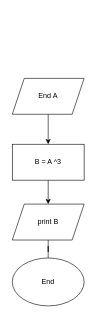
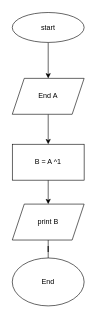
  <mxCell id="0" />
  <mxCell id="1" parent="0" />
+ <mxCell id="2" style="edgeStyle=orthogonalEdgeStyle;rounded=0;orthogonalLoop=1;jettySize=auto;html=1;" edge="1" parent="1" source="3" target="5"><mxGeometry relative="1" as="geometry"><mxPoint x="80" y="160" as="targetPoint" /></mxGeometry></mxCell>
+ <mxCell id="3" value="start" style="ellipse;whiteSpace=wrap;html=1;" vertex="1" parent="1"><mxGeometry x="20" y="20" width="120" height="50" as="geometry" /></mxCell>
  <mxCell id="4" style="edgeStyle=orthogonalEdgeStyle;rounded=0;orthogonalLoop=1;jettySize=auto;html=1;" edge="1" parent="1" source="5" target="7"><mxGeometry relative="1" as="geometry"><mxPoint x="80" y="250" as="targetPoint" /></mxGeometry></mxCell>
  <mxCell id="5" value="End A" style="shape=parallelogram;perimeter=parallelogramPerimeter;whiteSpace=wrap;html=1;fixedSize=1;" vertex="1" parent="1"><mxGeometry x="20" y="130" width="120" height="60" as="geometry" /></mxCell>
  <mxCell id="6" style="edgeStyle=orthogonalEdgeStyle;rounded=0;orthogonalLoop=1;jettySize=auto;html=1;" edge="1" parent="1" source="7" target="9"><mxGeometry relative="1" as="geometry"><mxPoint x="80" y="370" as="targetPoint" /></mxGeometry></mxCell>
- <mxCell id="7" value="B = A ^3" style="rounded=0;whiteSpace=wrap;html=1;" vertex="1" parent="1"><mxGeometry x="20" y="240" width="120" height="60" as="geometry" /></mxCell>
+ <mxCell id="7" value="B = A ^1" style="rounded=0;whiteSpace=wrap;html=1;" vertex="1" parent="1"><mxGeometry x="20" y="240" width="120" height="60" as="geometry" /></mxCell>
  <mxCell id="8" style="edgeStyle=orthogonalEdgeStyle;rounded=0;orthogonalLoop=1;jettySize=auto;html=1;endArrow=none;" edge="1" parent="1" source="9" target="10"><mxGeometry relative="1" as="geometry"><mxPoint x="80" y="470" as="targetPoint" /></mxGeometry></mxCell>
  <mxCell id="9" value="print B" style="shape=parallelogram;perimeter=parallelogramPerimeter;whiteSpace=wrap;html=1;fixedSize=1;" vertex="1" parent="1"><mxGeometry x="20" y="340" width="120" height="60" as="geometry" /></mxCell>
  <mxCell id="10" value="End" style="ellipse;whiteSpace=wrap;html=1;" vertex="1" parent="1"><mxGeometry x="20" y="430" width="120" height="80" as="geometry" /></mxCell>
